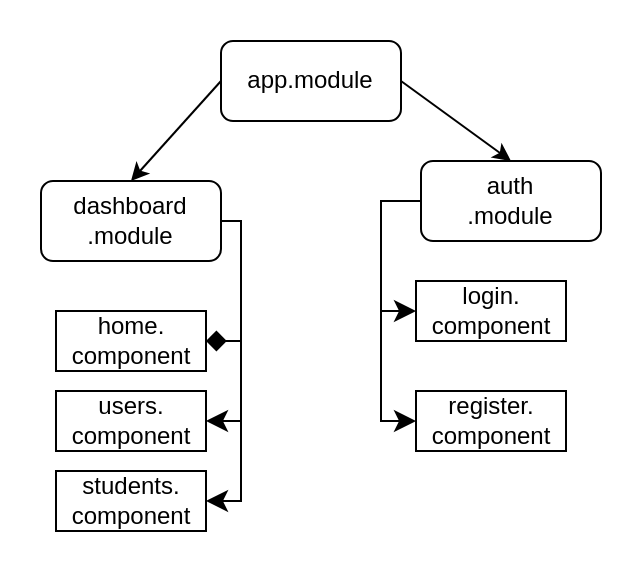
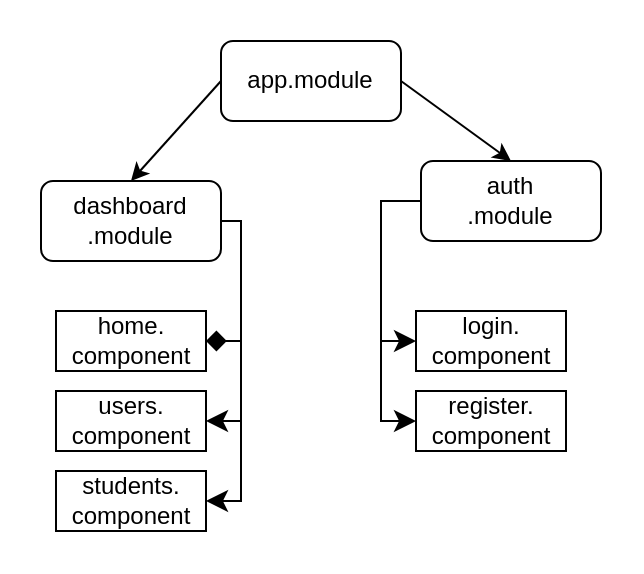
  <mxCell id="0" />
  <mxCell id="1" parent="0" />
  <mxCell id="2" style="edgeStyle=none;html=1;exitX=0;exitY=0.5;exitDx=0;exitDy=0;entryX=0.5;entryY=0;entryDx=0;entryDy=0;" parent="1" source="4" target="5" edge="1"><mxGeometry relative="1" as="geometry" /></mxCell>
  <mxCell id="3" style="edgeStyle=none;html=1;exitX=1;exitY=0.5;exitDx=0;exitDy=0;entryX=0.5;entryY=0;entryDx=0;entryDy=0;" parent="1" source="4" target="6" edge="1"><mxGeometry relative="1" as="geometry" /></mxCell>
  <mxCell id="4" value="app.module" style="rounded=1;whiteSpace=wrap;html=1;" parent="1" vertex="1"><mxGeometry x="110" y="20" width="90" height="40" as="geometry" /></mxCell>
  <mxCell id="5" value="dashboard&lt;br&gt;.module" style="rounded=1;whiteSpace=wrap;html=1;" parent="1" vertex="1"><mxGeometry x="20" y="90" width="90" height="40" as="geometry" /></mxCell>
  <mxCell id="6" value="auth&lt;br&gt;.module" style="rounded=1;whiteSpace=wrap;html=1;" parent="1" vertex="1"><mxGeometry x="210" y="80" width="90" height="40" as="geometry" /></mxCell>
  <mxCell id="7" value="home.&lt;br&gt;component" style="rounded=0;whiteSpace=wrap;html=1;" parent="1" vertex="1"><mxGeometry x="27.5" y="155" width="75" height="30" as="geometry" /></mxCell>
  <mxCell id="8" value="users.&lt;br&gt;component" style="rounded=0;whiteSpace=wrap;html=1;" parent="1" vertex="1"><mxGeometry x="27.5" y="195" width="75" height="30" as="geometry" /></mxCell>
  <mxCell id="9" value="students.&lt;br&gt;component" style="rounded=0;whiteSpace=wrap;html=1;" parent="1" vertex="1"><mxGeometry x="27.5" y="235" width="75" height="30" as="geometry" /></mxCell>
- <mxCell id="10" value="login.&lt;br&gt;component" style="rounded=0;whiteSpace=wrap;html=1;" parent="1" vertex="1"><mxGeometry x="207.5" y="140" width="75" height="30" as="geometry" /></mxCell>
+ <mxCell id="10" value="login.&lt;br&gt;component" style="rounded=0;whiteSpace=wrap;html=1;" parent="1" vertex="1"><mxGeometry x="207.5" y="155" width="75" height="30" as="geometry" /></mxCell>
  <mxCell id="11" value="register.&lt;br&gt;component" style="rounded=0;whiteSpace=wrap;html=1;" parent="1" vertex="1"><mxGeometry x="207.5" y="195" width="75" height="30" as="geometry" /></mxCell>
  <mxCell id="12" value="" style="edgeStyle=elbowEdgeStyle;elbow=horizontal;endArrow=classic;html=1;curved=0;rounded=0;endSize=8;startSize=8;entryX=1;entryY=0.5;entryDx=0;entryDy=0;" parent="1" target="9" edge="1"><mxGeometry width="50" height="50" relative="1" as="geometry"><mxPoint x="110" y="110" as="sourcePoint" /><mxPoint x="140" y="240" as="targetPoint" /><Array as="points"><mxPoint x="120" y="180" /></Array></mxGeometry></mxCell>
  <mxCell id="13" value="" style="edgeStyle=elbowEdgeStyle;elbow=horizontal;endArrow=classic;html=1;curved=0;rounded=0;endSize=8;startSize=8;exitX=1;exitY=0.5;exitDx=0;exitDy=0;entryX=1;entryY=0.5;entryDx=0;entryDy=0;" parent="1" source="5" target="8" edge="1"><mxGeometry width="50" height="50" relative="1" as="geometry"><mxPoint x="90" y="290" as="sourcePoint" /><mxPoint x="140" y="240" as="targetPoint" /><Array as="points"><mxPoint x="120" y="140" /></Array></mxGeometry></mxCell>
  <mxCell id="14" value="" style="edgeStyle=elbowEdgeStyle;elbow=horizontal;endArrow=diamond;html=1;curved=0;rounded=0;endSize=8;startSize=8;exitX=1;exitY=0.5;exitDx=0;exitDy=0;entryX=1;entryY=0.5;entryDx=0;entryDy=0;" parent="1" source="5" target="7" edge="1"><mxGeometry width="50" height="50" relative="1" as="geometry"><mxPoint x="130" y="140" as="sourcePoint" /><mxPoint x="140" y="240" as="targetPoint" /><Array as="points"><mxPoint x="120" y="160" /></Array></mxGeometry></mxCell>
  <mxCell id="15" value="" style="edgeStyle=elbowEdgeStyle;elbow=vertical;endArrow=classic;html=1;curved=0;rounded=0;endSize=8;startSize=8;exitX=0;exitY=0.5;exitDx=0;exitDy=0;entryX=0;entryY=0.5;entryDx=0;entryDy=0;" parent="1" source="6" target="11" edge="1"><mxGeometry width="50" height="50" relative="1" as="geometry"><mxPoint x="90" y="290" as="sourcePoint" /><mxPoint x="140" y="240" as="targetPoint" /><Array as="points"><mxPoint x="190" y="160" /></Array></mxGeometry></mxCell>
  <mxCell id="16" value="" style="edgeStyle=elbowEdgeStyle;elbow=horizontal;endArrow=classic;html=1;curved=0;rounded=0;endSize=8;startSize=8;exitX=0;exitY=0.5;exitDx=0;exitDy=0;entryX=0;entryY=0.5;entryDx=0;entryDy=0;" parent="1" source="6" target="10" edge="1"><mxGeometry width="50" height="50" relative="1" as="geometry"><mxPoint x="90" y="290" as="sourcePoint" /><mxPoint x="140" y="240" as="targetPoint" /><Array as="points"><mxPoint x="190" y="150" /></Array></mxGeometry></mxCell>
